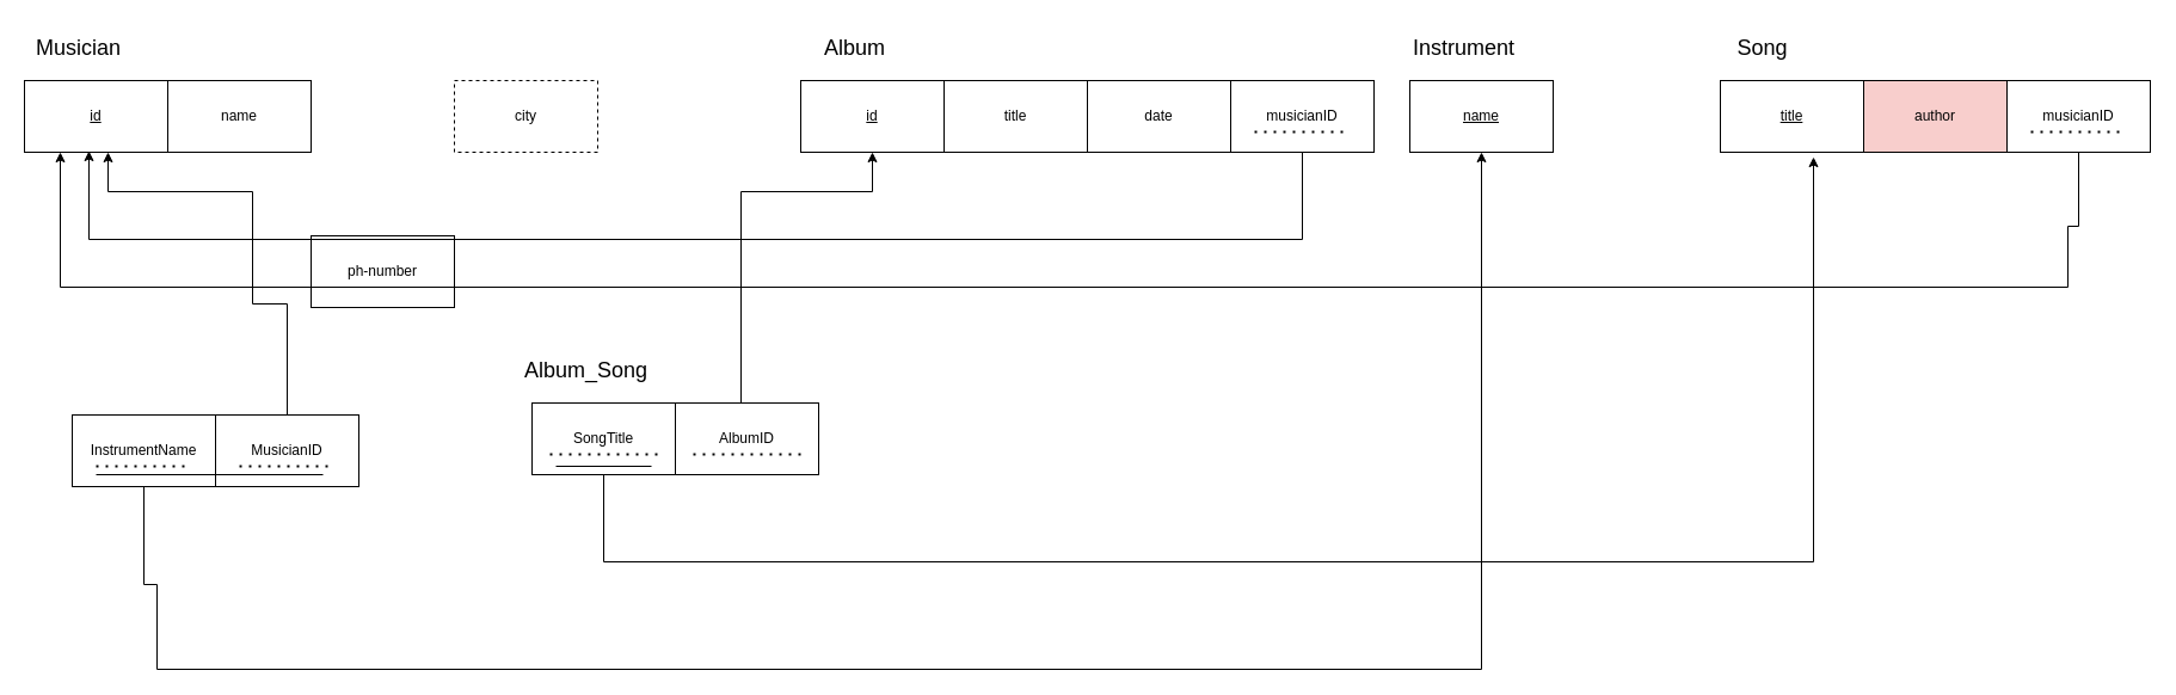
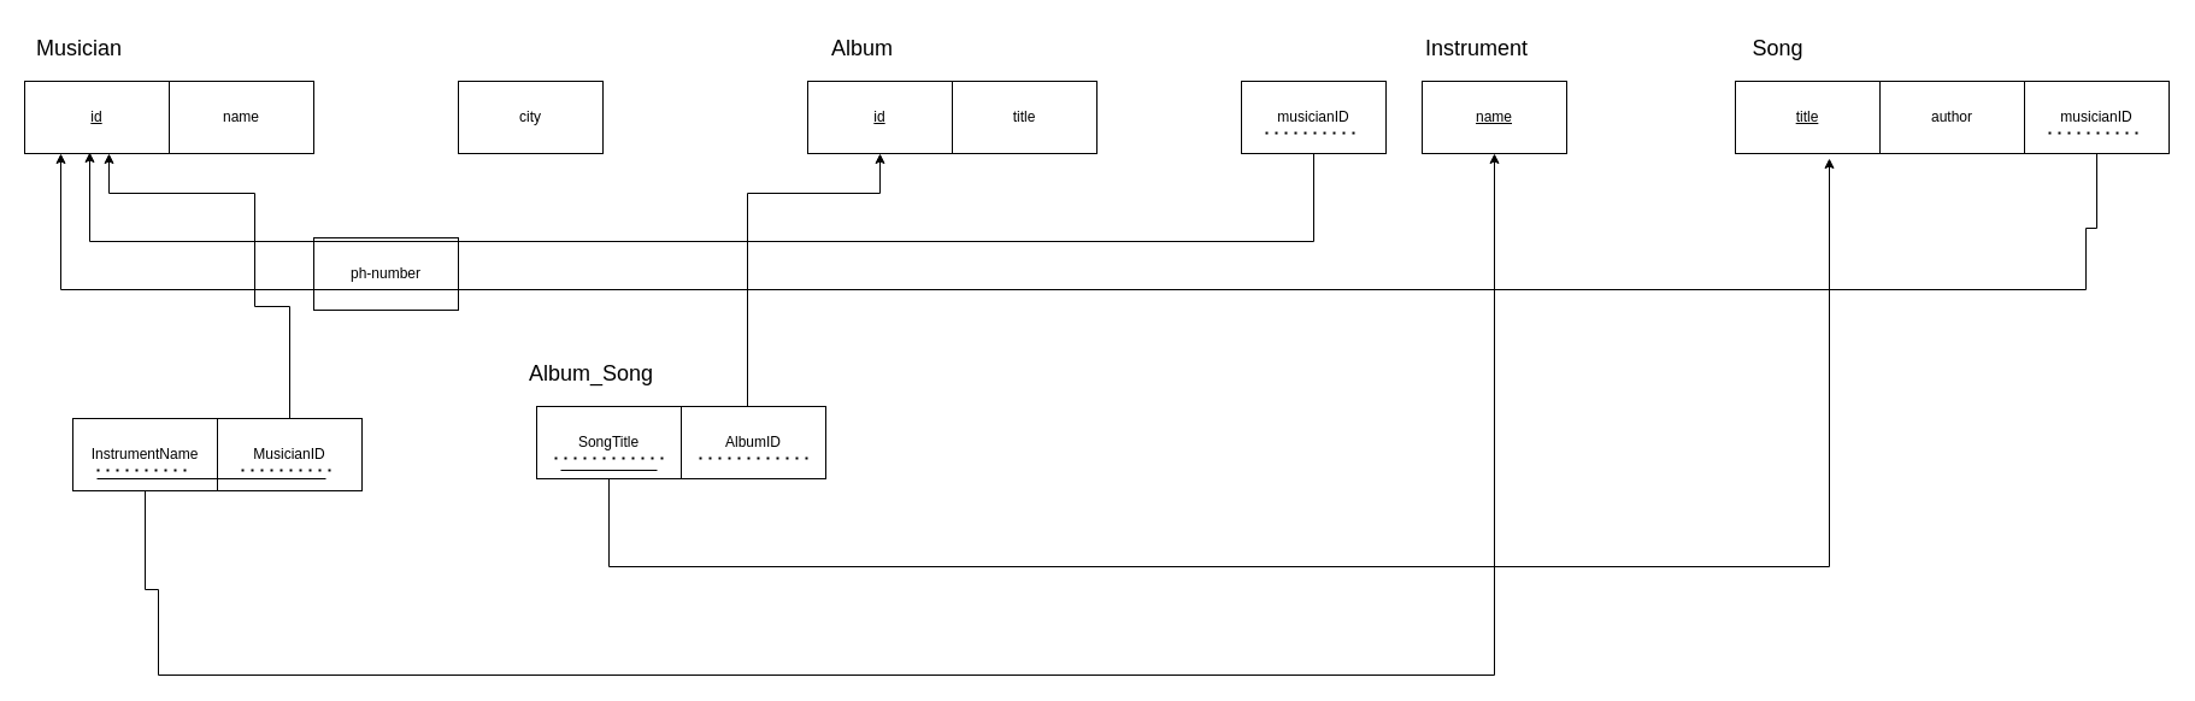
  <mxCell id="0" />
  <mxCell id="1" parent="0" />
  <mxCell id="2" value="&lt;font style=&quot;font-size: 18px;&quot;&gt;Musician&lt;/font&gt;" style="text;html=1;align=center;verticalAlign=middle;resizable=0;points=[];autosize=1;strokeColor=none;fillColor=none;" vertex="1" parent="1"><mxGeometry x="20" y="20" width="90" height="40" as="geometry" /></mxCell>
  <mxCell id="3" value="&lt;u&gt;id&lt;/u&gt;" style="rounded=0;whiteSpace=wrap;html=1;" vertex="1" parent="1"><mxGeometry x="20" y="67" width="120" height="60" as="geometry" /></mxCell>
  <mxCell id="4" value="name" style="rounded=0;whiteSpace=wrap;html=1;" vertex="1" parent="1"><mxGeometry x="140" y="67" width="120" height="60" as="geometry" /></mxCell>
  <mxCell id="5" value="ph-number" style="rounded=0;whiteSpace=wrap;html=1;" vertex="1" parent="1"><mxGeometry x="260" y="197" width="120" height="60" as="geometry" /></mxCell>
- <mxCell id="6" value="city" style="rounded=0;whiteSpace=wrap;html=1;dashed=1;" vertex="1" parent="1"><mxGeometry x="380" y="67" width="120" height="60" as="geometry" /></mxCell>
+ <mxCell id="6" value="city" style="rounded=0;whiteSpace=wrap;html=1;" vertex="1" parent="1"><mxGeometry x="380" y="67" width="120" height="60" as="geometry" /></mxCell>
  <mxCell id="7" value="&lt;font style=&quot;font-size: 18px;&quot;&gt;Album&lt;/font&gt;" style="text;html=1;align=center;verticalAlign=middle;resizable=0;points=[];autosize=1;strokeColor=none;fillColor=none;" vertex="1" parent="1"><mxGeometry x="680" y="20" width="70" height="40" as="geometry" /></mxCell>
  <mxCell id="8" value="&lt;u&gt;id&lt;/u&gt;" style="rounded=0;whiteSpace=wrap;html=1;" vertex="1" parent="1"><mxGeometry x="670" y="67" width="120" height="60" as="geometry" /></mxCell>
  <mxCell id="9" value="title" style="rounded=0;whiteSpace=wrap;html=1;" vertex="1" parent="1"><mxGeometry x="790" y="67" width="120" height="60" as="geometry" /></mxCell>
- <mxCell id="10" value="date" style="rounded=0;whiteSpace=wrap;html=1;" vertex="1" parent="1"><mxGeometry x="910" y="67" width="120" height="60" as="geometry" /></mxCell>
  <mxCell id="11" value="&lt;font style=&quot;font-size: 18px;&quot;&gt;Instrument&lt;/font&gt;" style="text;html=1;align=center;verticalAlign=middle;resizable=0;points=[];autosize=1;strokeColor=none;fillColor=none;" vertex="1" parent="1"><mxGeometry x="1170" y="20" width="110" height="40" as="geometry" /></mxCell>
  <mxCell id="12" value="&lt;u&gt;name&lt;/u&gt;" style="rounded=0;whiteSpace=wrap;html=1;" vertex="1" parent="1"><mxGeometry x="1180" y="67" width="120" height="60" as="geometry" /></mxCell>
  <mxCell id="13" value="&lt;font style=&quot;font-size: 18px;&quot;&gt;Song&lt;/font&gt;" style="text;html=1;align=center;verticalAlign=middle;resizable=0;points=[];autosize=1;strokeColor=none;fillColor=none;" vertex="1" parent="1"><mxGeometry x="1440" y="20" width="70" height="40" as="geometry" /></mxCell>
  <mxCell id="14" value="&lt;u&gt;title&lt;/u&gt;" style="rounded=0;whiteSpace=wrap;html=1;" vertex="1" parent="1"><mxGeometry x="1440" y="67" width="120" height="60" as="geometry" /></mxCell>
- <mxCell id="15" value="author" style="rounded=0;whiteSpace=wrap;html=1;fillColor=#f8cecc;" vertex="1" parent="1"><mxGeometry x="1560" y="67" width="120" height="60" as="geometry" /></mxCell>
+ <mxCell id="15" value="author" style="rounded=0;whiteSpace=wrap;html=1;" vertex="1" parent="1"><mxGeometry x="1560" y="67" width="120" height="60" as="geometry" /></mxCell>
  <mxCell id="16" style="edgeStyle=orthogonalEdgeStyle;rounded=0;orthogonalLoop=1;jettySize=auto;html=1;entryX=0.45;entryY=0.983;entryDx=0;entryDy=0;entryPerimeter=0;" edge="1" parent="1" source="17" target="3"><mxGeometry relative="1" as="geometry"><mxPoint x="70" y="200" as="targetPoint" /><Array as="points"><mxPoint x="1090" y="200" /><mxPoint x="74" y="200" /></Array></mxGeometry></mxCell>
  <mxCell id="17" value="musicianID" style="rounded=0;whiteSpace=wrap;html=1;" vertex="1" parent="1"><mxGeometry x="1030" y="67" width="120" height="60" as="geometry" /></mxCell>
  <mxCell id="18" value="" style="endArrow=none;dashed=1;html=1;dashPattern=1 3;strokeWidth=2;rounded=0;" edge="1" parent="1"><mxGeometry width="50" height="50" relative="1" as="geometry"><mxPoint x="1050" y="110" as="sourcePoint" /><mxPoint x="1130" y="110" as="targetPoint" /></mxGeometry></mxCell>
  <mxCell id="19" style="edgeStyle=orthogonalEdgeStyle;rounded=0;orthogonalLoop=1;jettySize=auto;html=1;" edge="1" parent="1" source="20" target="12"><mxGeometry relative="1" as="geometry"><mxPoint x="1250" y="560" as="targetPoint" /><Array as="points"><mxPoint x="120" y="489" /><mxPoint x="131" y="489" /><mxPoint x="131" y="560" /><mxPoint x="1240" y="560" /></Array></mxGeometry></mxCell>
  <mxCell id="20" value="InstrumentName" style="rounded=0;whiteSpace=wrap;html=1;" vertex="1" parent="1"><mxGeometry x="60" y="347" width="120" height="60" as="geometry" /></mxCell>
  <mxCell id="21" style="edgeStyle=orthogonalEdgeStyle;rounded=0;orthogonalLoop=1;jettySize=auto;html=1;" edge="1" parent="1" source="22" target="3"><mxGeometry relative="1" as="geometry"><mxPoint x="90" y="160" as="targetPoint" /><Array as="points"><mxPoint x="240" y="254" /><mxPoint x="211" y="254" /><mxPoint x="211" y="160" /><mxPoint x="90" y="160" /></Array></mxGeometry></mxCell>
  <mxCell id="22" value="MusicianID" style="rounded=0;whiteSpace=wrap;html=1;" vertex="1" parent="1"><mxGeometry x="180" y="347" width="120" height="60" as="geometry" /></mxCell>
  <mxCell id="23" style="edgeStyle=orthogonalEdgeStyle;rounded=0;orthogonalLoop=1;jettySize=auto;html=1;entryX=0.25;entryY=1;entryDx=0;entryDy=0;" edge="1" parent="1" source="24" target="3"><mxGeometry relative="1" as="geometry"><mxPoint x="50" y="240" as="targetPoint" /><Array as="points"><mxPoint x="1740" y="189" /><mxPoint x="1731" y="189" /><mxPoint x="1731" y="240" /><mxPoint x="50" y="240" /></Array></mxGeometry></mxCell>
  <mxCell id="24" value="musicianID" style="rounded=0;whiteSpace=wrap;html=1;" vertex="1" parent="1"><mxGeometry x="1680" y="67" width="120" height="60" as="geometry" /></mxCell>
  <mxCell id="25" value="" style="endArrow=none;dashed=1;html=1;dashPattern=1 3;strokeWidth=2;rounded=0;" edge="1" parent="1"><mxGeometry width="50" height="50" relative="1" as="geometry"><mxPoint x="1700" y="110" as="sourcePoint" /><mxPoint x="1780" y="110" as="targetPoint" /></mxGeometry></mxCell>
  <mxCell id="26" value="&lt;font style=&quot;font-size: 18px;&quot;&gt;Album_Song&lt;/font&gt;" style="text;html=1;align=center;verticalAlign=middle;resizable=0;points=[];autosize=1;strokeColor=none;fillColor=none;" vertex="1" parent="1"><mxGeometry x="425" y="290" width="130" height="40" as="geometry" /></mxCell>
  <mxCell id="27" style="edgeStyle=orthogonalEdgeStyle;rounded=0;orthogonalLoop=1;jettySize=auto;html=1;entryX=0.65;entryY=1.067;entryDx=0;entryDy=0;entryPerimeter=0;" edge="1" parent="1" source="28" target="14"><mxGeometry relative="1" as="geometry"><mxPoint x="1540" y="470" as="targetPoint" /><Array as="points"><mxPoint x="505" y="470" /><mxPoint x="1518" y="470" /></Array></mxGeometry></mxCell>
  <mxCell id="28" value="SongTitle" style="rounded=0;whiteSpace=wrap;html=1;" vertex="1" parent="1"><mxGeometry x="445" y="337" width="120" height="60" as="geometry" /></mxCell>
  <mxCell id="29" style="edgeStyle=orthogonalEdgeStyle;rounded=0;orthogonalLoop=1;jettySize=auto;html=1;entryX=0.5;entryY=1;entryDx=0;entryDy=0;" edge="1" parent="1" source="30" target="8"><mxGeometry relative="1" as="geometry"><mxPoint x="730" y="160" as="targetPoint" /><Array as="points"><mxPoint x="620" y="160" /><mxPoint x="730" y="160" /></Array></mxGeometry></mxCell>
  <mxCell id="30" value="AlbumID" style="rounded=0;whiteSpace=wrap;html=1;" vertex="1" parent="1"><mxGeometry x="565" y="337" width="120" height="60" as="geometry" /></mxCell>
  <mxCell id="31" value="" style="endArrow=none;dashed=1;html=1;dashPattern=1 3;strokeWidth=2;rounded=0;" edge="1" parent="1"><mxGeometry width="50" height="50" relative="1" as="geometry"><mxPoint x="460" y="380" as="sourcePoint" /><mxPoint x="550" y="380" as="targetPoint" /></mxGeometry></mxCell>
  <mxCell id="32" value="" style="endArrow=none;dashed=1;html=1;dashPattern=1 3;strokeWidth=2;rounded=0;" edge="1" parent="1"><mxGeometry width="50" height="50" relative="1" as="geometry"><mxPoint x="580" y="380" as="sourcePoint" /><mxPoint x="670" y="380" as="targetPoint" /></mxGeometry></mxCell>
  <mxCell id="33" value="" style="endArrow=none;html=1;rounded=0;" edge="1" parent="1"><mxGeometry width="50" height="50" relative="1" as="geometry"><mxPoint x="465" y="390" as="sourcePoint" /><mxPoint x="545" y="390" as="targetPoint" /></mxGeometry></mxCell>
  <mxCell id="34" value="" style="endArrow=none;dashed=1;html=1;dashPattern=1 3;strokeWidth=2;rounded=0;" edge="1" parent="1"><mxGeometry width="50" height="50" relative="1" as="geometry"><mxPoint x="200" y="390" as="sourcePoint" /><mxPoint x="280" y="390" as="targetPoint" /></mxGeometry></mxCell>
  <mxCell id="35" value="" style="endArrow=none;dashed=1;html=1;dashPattern=1 3;strokeWidth=2;rounded=0;" edge="1" parent="1"><mxGeometry width="50" height="50" relative="1" as="geometry"><mxPoint x="80" y="390" as="sourcePoint" /><mxPoint x="160" y="390" as="targetPoint" /></mxGeometry></mxCell>
  <mxCell id="36" value="" style="endArrow=none;html=1;rounded=0;" edge="1" parent="1"><mxGeometry width="50" height="50" relative="1" as="geometry"><mxPoint x="80" y="397" as="sourcePoint" /><mxPoint x="270" y="397" as="targetPoint" /></mxGeometry></mxCell>
